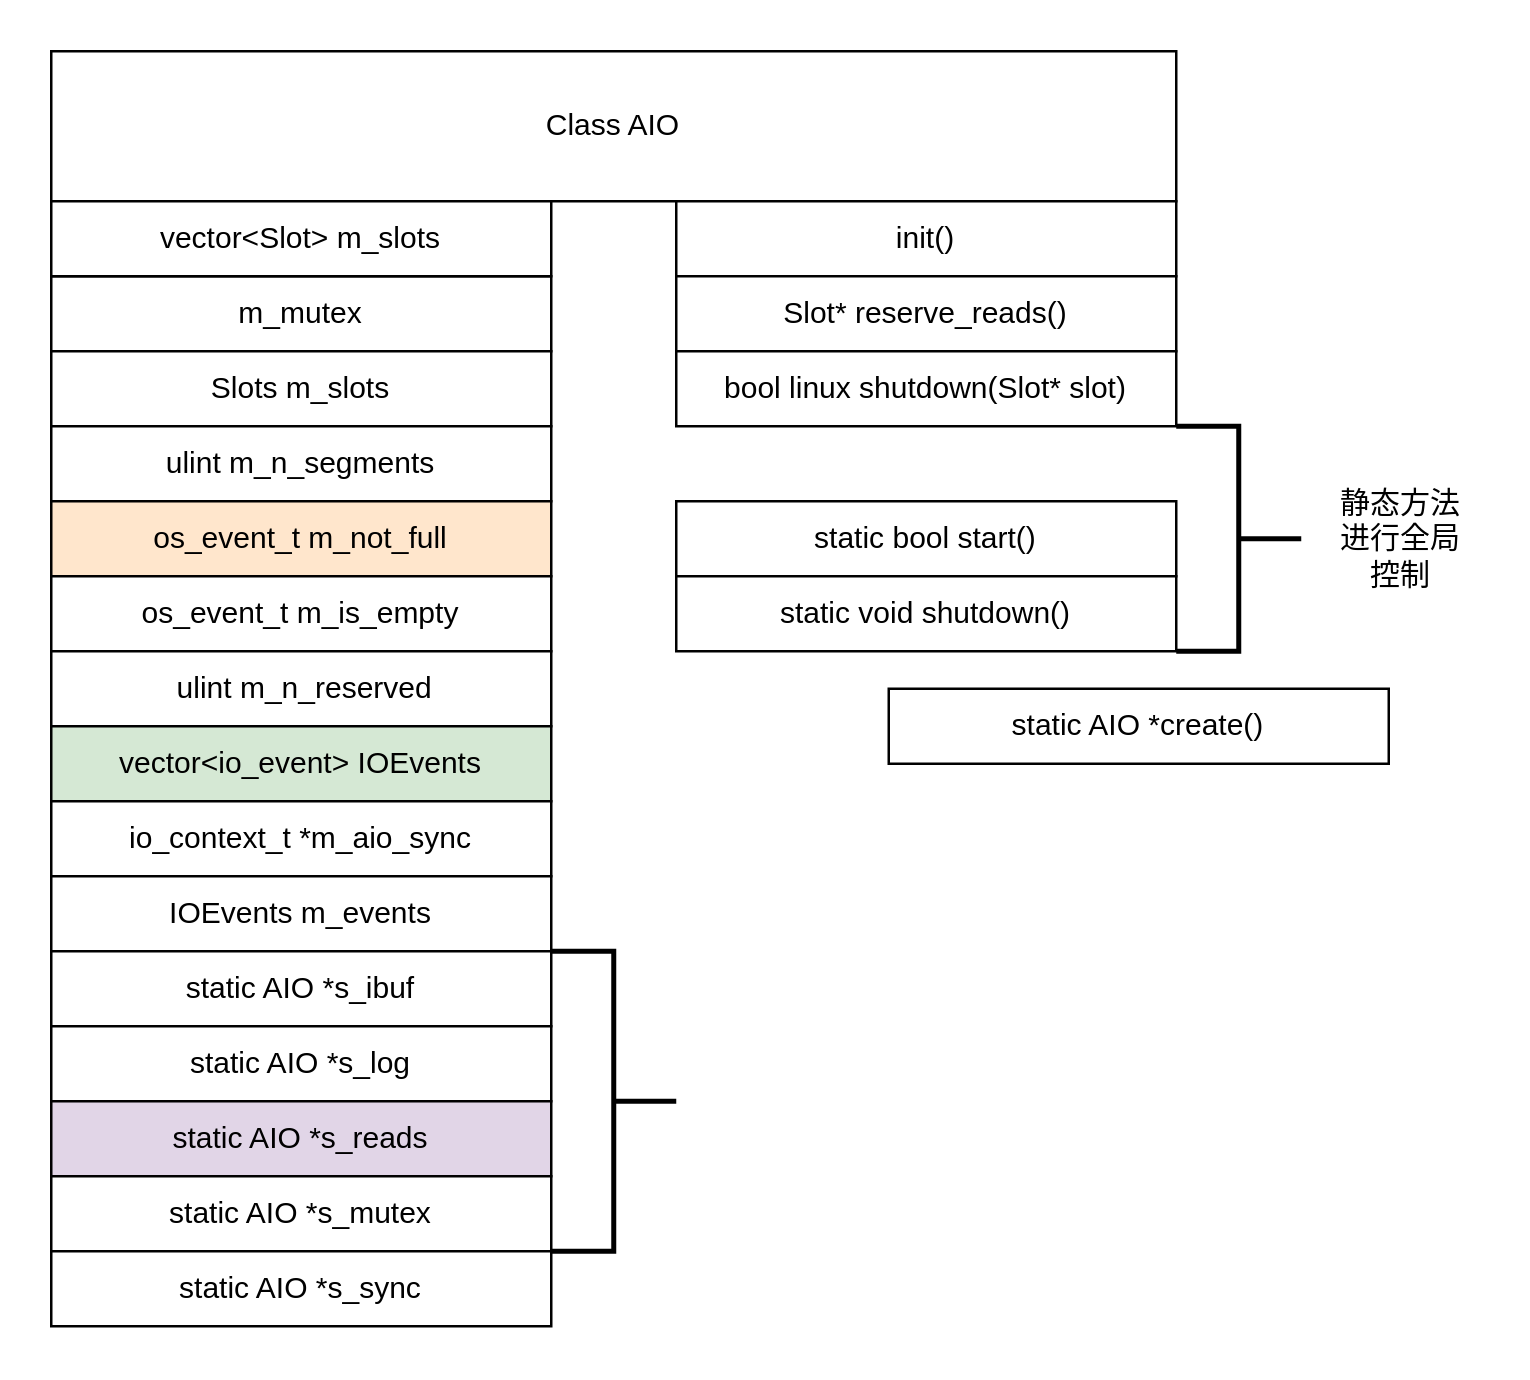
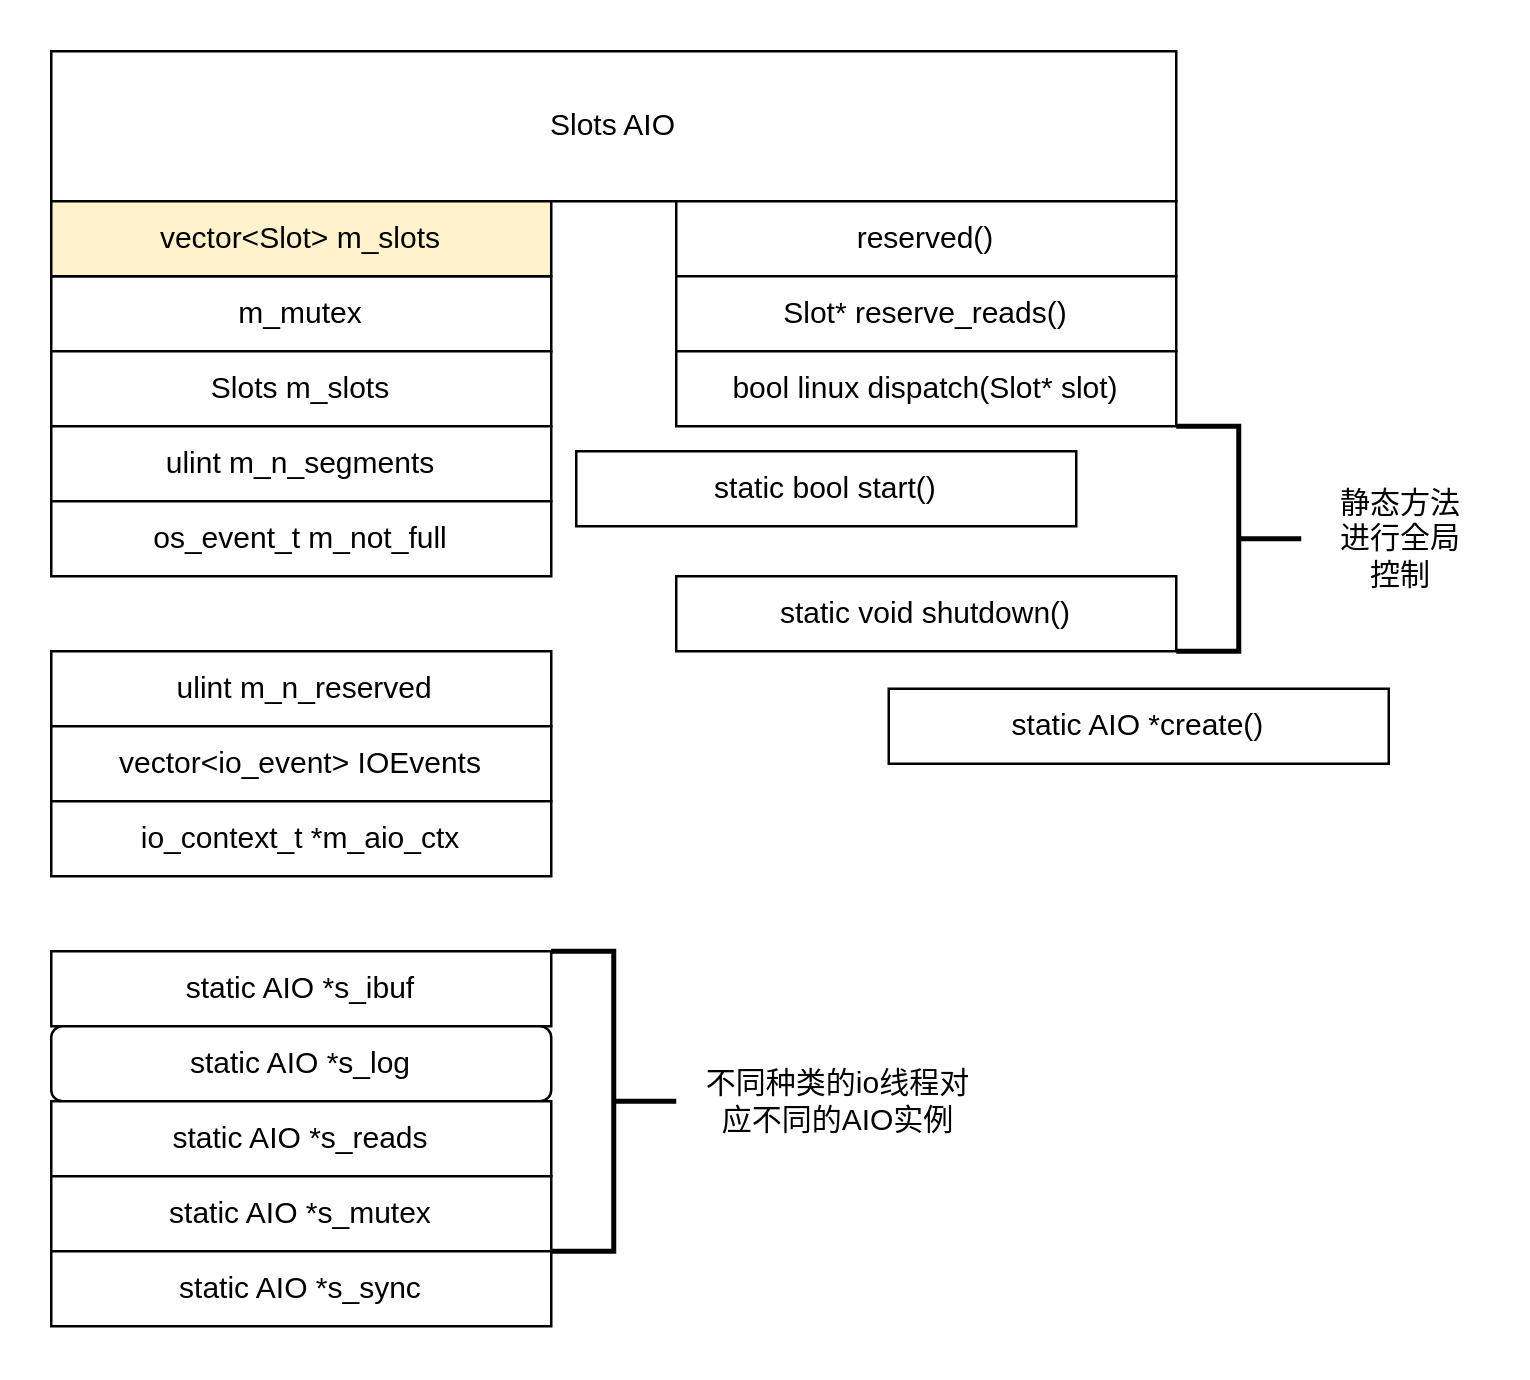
  <mxCell id="0" />
  <mxCell id="1" parent="0" />
- <mxCell id="2" value="Class AIO" style="rounded=0;whiteSpace=wrap;html=1;" vertex="1" parent="1"><mxGeometry x="20" y="20" width="450" height="60" as="geometry" /></mxCell>
+ <mxCell id="2" value="Slots AIO" style="rounded=0;whiteSpace=wrap;html=1;" vertex="1" parent="1"><mxGeometry x="20" y="20" width="450" height="60" as="geometry" /></mxCell>
  <mxCell id="3" value="m_mutex" style="rounded=0;whiteSpace=wrap;html=1;" vertex="1" parent="1"><mxGeometry x="20" y="110" width="200" height="30" as="geometry" /></mxCell>
- <mxCell id="4" value="init()" style="rounded=0;whiteSpace=wrap;html=1;" vertex="1" parent="1"><mxGeometry x="270" y="80" width="200" height="30" as="geometry" /></mxCell>
- <mxCell id="5" value="vector&amp;lt;Slot&amp;gt; m_slots" style="rounded=0;whiteSpace=wrap;html=1;" vertex="1" parent="1"><mxGeometry x="20" y="80" width="200" height="30" as="geometry" /></mxCell>
+ <mxCell id="4" value="reserved()" style="rounded=0;whiteSpace=wrap;html=1;" vertex="1" parent="1"><mxGeometry x="270" y="80" width="200" height="30" as="geometry" /></mxCell>
+ <mxCell id="5" value="vector&amp;lt;Slot&amp;gt; m_slots" style="rounded=0;whiteSpace=wrap;html=1;fillColor=#fff2cc;" vertex="1" parent="1"><mxGeometry x="20" y="80" width="200" height="30" as="geometry" /></mxCell>
  <mxCell id="6" value="Slots m_slots" style="rounded=0;whiteSpace=wrap;html=1;" vertex="1" parent="1"><mxGeometry x="20" y="140" width="200" height="30" as="geometry" /></mxCell>
  <mxCell id="7" value="Slot* reserve_reads()" style="rounded=0;whiteSpace=wrap;html=1;" vertex="1" parent="1"><mxGeometry x="270" y="110" width="200" height="30" as="geometry" /></mxCell>
- <mxCell id="8" value="bool linux shutdown(Slot* slot)" style="rounded=0;whiteSpace=wrap;html=1;" vertex="1" parent="1"><mxGeometry x="270" y="140" width="200" height="30" as="geometry" /></mxCell>
+ <mxCell id="8" value="bool linux dispatch(Slot* slot)" style="rounded=0;whiteSpace=wrap;html=1;" vertex="1" parent="1"><mxGeometry x="270" y="140" width="200" height="30" as="geometry" /></mxCell>
  <mxCell id="9" value="static AIO *create()" style="rounded=0;whiteSpace=wrap;html=1;" vertex="1" parent="1"><mxGeometry x="355" y="275" width="200" height="30" as="geometry" /></mxCell>
- <mxCell id="10" value="static bool start()" style="rounded=0;whiteSpace=wrap;html=1;" vertex="1" parent="1"><mxGeometry x="270" y="200" width="200" height="30" as="geometry" /></mxCell>
+ <mxCell id="10" value="static bool start()" style="rounded=0;whiteSpace=wrap;html=1;" vertex="1" parent="1"><mxGeometry x="230" y="180" width="200" height="30" as="geometry" /></mxCell>
  <mxCell id="11" value="static void shutdown()" style="rounded=0;whiteSpace=wrap;html=1;" vertex="1" parent="1"><mxGeometry x="270" y="230" width="200" height="30" as="geometry" /></mxCell>
  <mxCell id="12" value="ulint m_n_segments" style="rounded=0;whiteSpace=wrap;html=1;" vertex="1" parent="1"><mxGeometry x="20" y="170" width="200" height="30" as="geometry" /></mxCell>
- <mxCell id="13" value="os_event_t m_not_full" style="rounded=0;whiteSpace=wrap;html=1;fillColor=#ffe6cc;" vertex="1" parent="1"><mxGeometry x="20" y="200" width="200" height="30" as="geometry" /></mxCell>
- <mxCell id="14" value="os_event_t m_is_empty" style="rounded=0;whiteSpace=wrap;html=1;" vertex="1" parent="1"><mxGeometry x="20" y="230" width="200" height="30" as="geometry" /></mxCell>
+ <mxCell id="13" value="os_event_t m_not_full" style="rounded=0;whiteSpace=wrap;html=1;" vertex="1" parent="1"><mxGeometry x="20" y="200" width="200" height="30" as="geometry" /></mxCell>
  <mxCell id="15" value="&amp;nbsp;ulint m_n_reserved" style="rounded=0;whiteSpace=wrap;html=1;" vertex="1" parent="1"><mxGeometry x="20" y="260" width="200" height="30" as="geometry" /></mxCell>
- <mxCell id="16" value="vector&amp;lt;io_event&amp;gt; IOEvents" style="rounded=0;whiteSpace=wrap;html=1;fillColor=#d5e8d4;" vertex="1" parent="1"><mxGeometry x="20" y="290" width="200" height="30" as="geometry" /></mxCell>
- <mxCell id="17" value="io_context_t *m_aio_sync" style="rounded=0;whiteSpace=wrap;html=1;" vertex="1" parent="1"><mxGeometry x="20" y="320" width="200" height="30" as="geometry" /></mxCell>
- <mxCell id="18" value="IOEvents m_events" style="rounded=0;whiteSpace=wrap;html=1;" vertex="1" parent="1"><mxGeometry x="20" y="350" width="200" height="30" as="geometry" /></mxCell>
+ <mxCell id="16" value="vector&amp;lt;io_event&amp;gt; IOEvents" style="rounded=0;whiteSpace=wrap;html=1;" vertex="1" parent="1"><mxGeometry x="20" y="290" width="200" height="30" as="geometry" /></mxCell>
+ <mxCell id="17" value="io_context_t *m_aio_ctx" style="rounded=0;whiteSpace=wrap;html=1;" vertex="1" parent="1"><mxGeometry x="20" y="320" width="200" height="30" as="geometry" /></mxCell>
  <mxCell id="19" value="static AIO *s_ibuf" style="rounded=0;whiteSpace=wrap;html=1;" vertex="1" parent="1"><mxGeometry x="20" y="380" width="200" height="30" as="geometry" /></mxCell>
- <mxCell id="20" value="static AIO *s_log" style="rounded=0;whiteSpace=wrap;html=1;" vertex="1" parent="1"><mxGeometry x="20" y="410" width="200" height="30" as="geometry" /></mxCell>
- <mxCell id="21" value="static AIO *s_reads" style="rounded=0;whiteSpace=wrap;html=1;fillColor=#e1d5e7;" vertex="1" parent="1"><mxGeometry x="20" y="440" width="200" height="30" as="geometry" /></mxCell>
+ <mxCell id="20" value="static AIO *s_log" style="whiteSpace=wrap;html=1;rounded=1;" vertex="1" parent="1"><mxGeometry x="20" y="410" width="200" height="30" as="geometry" /></mxCell>
+ <mxCell id="21" value="static AIO *s_reads" style="rounded=0;whiteSpace=wrap;html=1;" vertex="1" parent="1"><mxGeometry x="20" y="440" width="200" height="30" as="geometry" /></mxCell>
  <mxCell id="22" value="static AIO *s_mutex" style="rounded=0;whiteSpace=wrap;html=1;" vertex="1" parent="1"><mxGeometry x="20" y="470" width="200" height="30" as="geometry" /></mxCell>
  <mxCell id="23" value="static AIO *s_sync" style="rounded=0;whiteSpace=wrap;html=1;" vertex="1" parent="1"><mxGeometry x="20" y="500" width="200" height="30" as="geometry" /></mxCell>
  <mxCell id="24" value="" style="strokeWidth=2;html=1;shape=mxgraph.flowchart.annotation_2;align=left;labelPosition=right;pointerEvents=1;direction=west;" vertex="1" parent="1"><mxGeometry x="220" y="380" width="50" height="120" as="geometry" /></mxCell>
  <mxCell id="25" value="" style="strokeWidth=2;html=1;shape=mxgraph.flowchart.annotation_2;align=left;labelPosition=right;pointerEvents=1;direction=west;" vertex="1" parent="1"><mxGeometry x="470" y="170" width="50" height="90" as="geometry" /></mxCell>
+ <mxCell id="26" value="不同种类的io线程对应不同的AIO实例" style="text;html=1;strokeColor=none;fillColor=none;align=center;verticalAlign=middle;whiteSpace=wrap;rounded=0;" vertex="1" parent="1"><mxGeometry x="280" y="410" width="110" height="60" as="geometry" /></mxCell>
  <mxCell id="27" value="静态方法进行全局控制" style="text;html=1;strokeColor=none;fillColor=none;align=center;verticalAlign=middle;whiteSpace=wrap;rounded=0;" vertex="1" parent="1"><mxGeometry x="530" y="200" width="60" height="30" as="geometry" /></mxCell>
